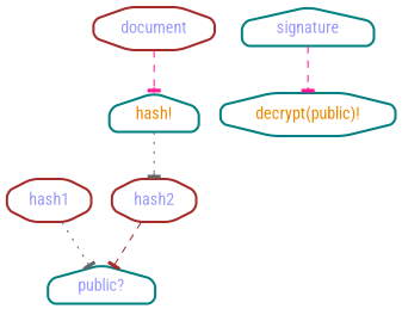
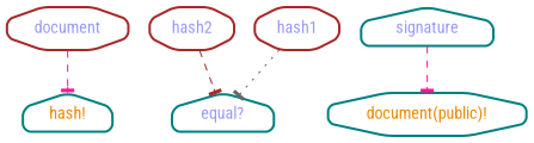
  digraph {
    fontname="Roboto Condensed"
    rankdir=TB
    splines=spline
    node [color=teal fontcolor="#9999ff" fontname="Roboto Condensed" shape=octagon style="rounded,bold"]
    edge [arrowhead=tee color=gray40 fontname="Roboto Condensed" style=dashed]
    "hash!" [fontcolor="#ee8800" shape=house]
    hash2 [color=brown]
-   "equal?" [shape=house label="public?"]
-   "decrypt(public)!" [fontcolor="#ee8800"]
+   "equal?" [shape=house]
+   "decrypt(public)!" [fontcolor="#ee8800" label="document(public)!"]
    hash1 [color=brown]
    signature [shape=house]
    document [color=brown]
-   "hash!" -> hash2 [style=dotted]
    hash2 -> "equal?" [color=brown]
    hash1 -> "equal?" [style=dotted]
    signature -> "decrypt(public)!" [color=deeppink]
    document -> "hash!" [color=deeppink]
  }
